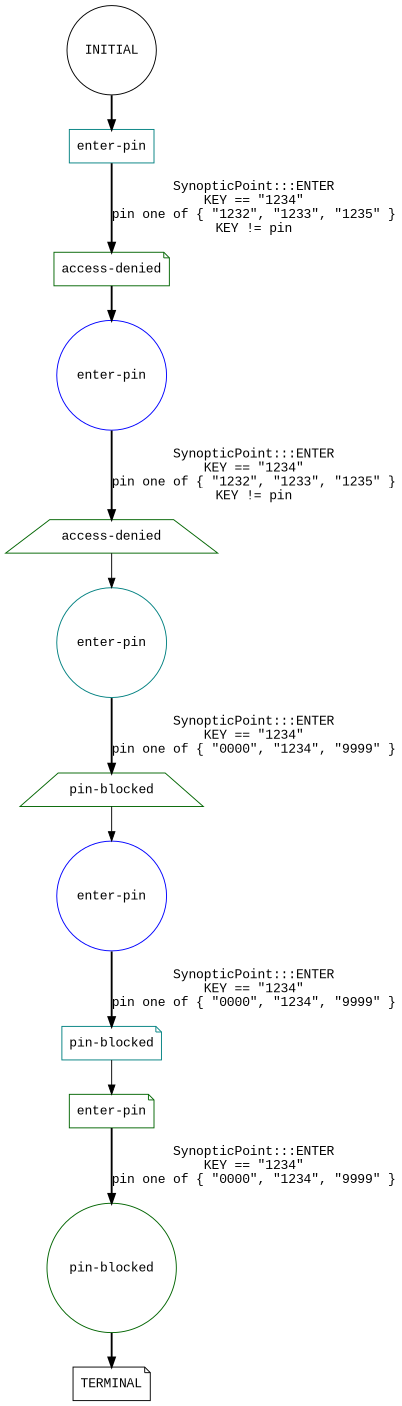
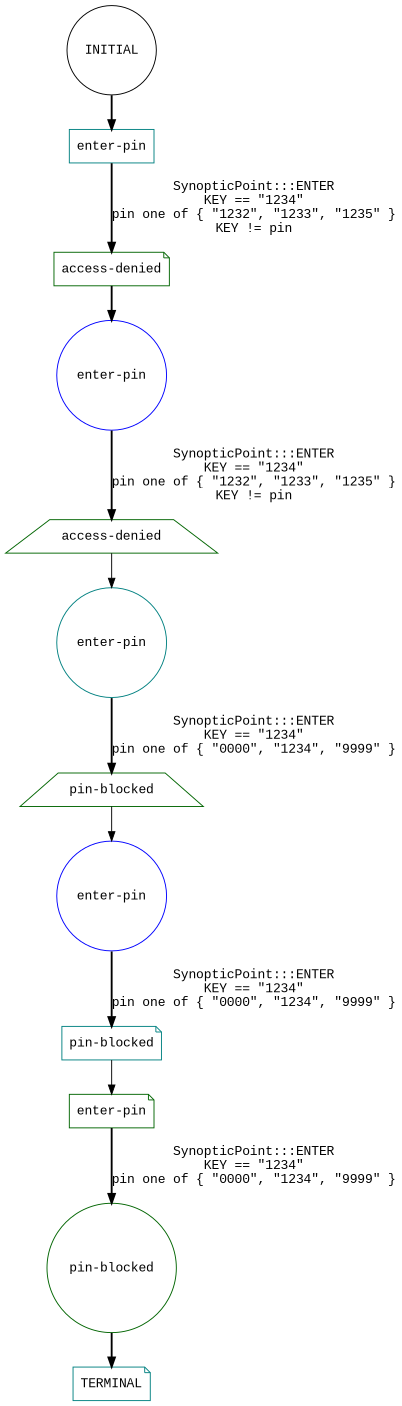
  digraph {
    fontname="Liberation Mono"
    node [color=darkgreen shape=circle fontname="Liberation Mono"]
    edge [style=bold fontname="Liberation Mono"]
    n1 [label="access-denied" shape=note]
    n2 [label="enter-pin" color=blue]
    n3 [label="access-denied" shape=trapezium]
    n4 [label="enter-pin" color=teal]
    n5 [label="enter-pin" color=teal shape=box]
    n6 [label="pin-blocked" shape=trapezium]
    n7 [label="enter-pin" color=blue]
    n8 [label="pin-blocked" color=teal shape=note]
    n9 [label="enter-pin" shape=note]
    n10 [label="pin-blocked"]
-   n11 [label=TERMINAL shape=note color=black]
+   n11 [label=TERMINAL shape=note color=teal]
    n12 [label=INITIAL color=black]
    n1 -> n2
    n2 -> n3 [label="SynopticPoint:::ENTER\nKEY == \"1234\"\npin one of { \"1232\", \"1233\", \"1235\" }\nKEY != pin\n"]
    n3 -> n4 [style=solid]
    n4 -> n6 [label="SynopticPoint:::ENTER\nKEY == \"1234\"\npin one of { \"0000\", \"1234\", \"9999\" }\n"]
    n5 -> n1 [label="SynopticPoint:::ENTER\nKEY == \"1234\"\npin one of { \"1232\", \"1233\", \"1235\" }\nKEY != pin\n"]
    n6 -> n7 [style=solid]
    n7 -> n8 [label="SynopticPoint:::ENTER\nKEY == \"1234\"\npin one of { \"0000\", \"1234\", \"9999\" }\n"]
    n8 -> n9 [style=solid]
    n9 -> n10 [label="SynopticPoint:::ENTER\nKEY == \"1234\"\npin one of { \"0000\", \"1234\", \"9999\" }\n"]
    n10 -> n11
    n12 -> n5
  }
